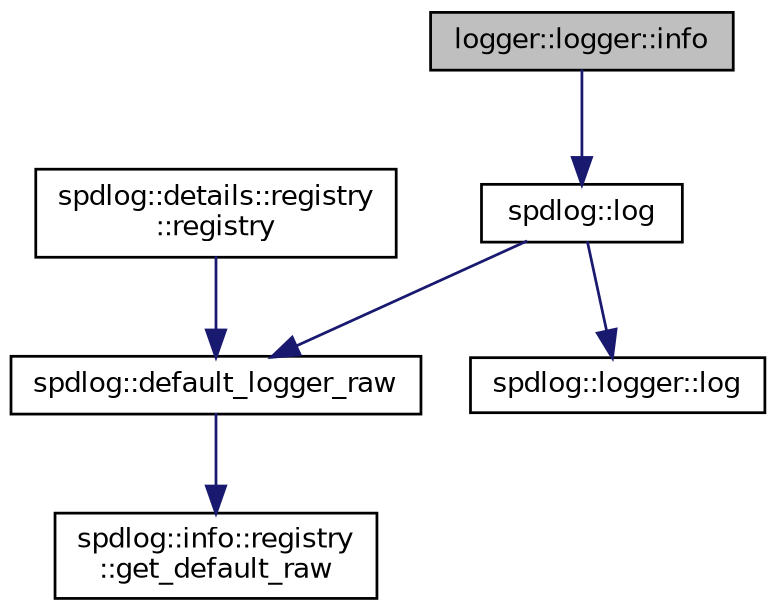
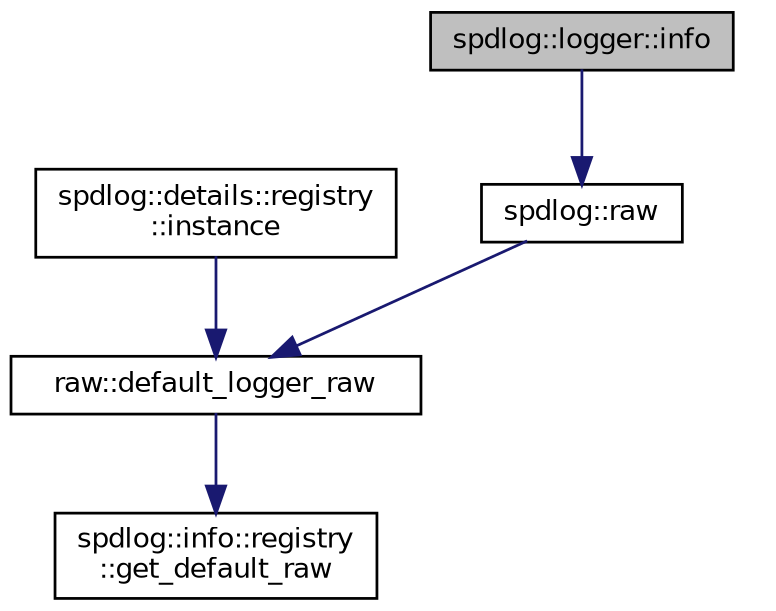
  digraph {
    rankdir=TB
    node [color=black fillcolor=white fontname=Helvetica fontsize=10 shape=record style=filled]
    edge [color=midnightblue fontname=Helvetica fontsize=10 labelfontname=Helvetica labelfontsize=10 style=solid]
-   n1 [fillcolor=grey75 fontcolor=black height=0.2 label="logger::logger::info" width=0.4]
-   n2 [height=0.2 label="spdlog::log" width=0.4]
-   n3 [height=0.2 label="spdlog::default_logger_raw" width=0.4]
-   n4 [height=0.2 label="spdlog::logger::log" width=0.4]
+   n1 [fillcolor=grey75 fontcolor=black height=0.2 label="spdlog::logger::info" width=0.4]
+   n2 [height=0.2 label="spdlog::raw" width=0.4]
+   n3 [height=0.2 label="raw::default_logger_raw" width=0.4]
    n5 [height=0.2 label="spdlog::info::registry\l::get_default_raw" width=0.4]
-   n6 [height=0.2 label="spdlog::details::registry\l::registry" width=0.4]
+   n6 [height=0.2 label="spdlog::details::registry\l::instance" width=0.4]
    n1 -> n2
    n2 -> n3
-   n2 -> n4
    n3 -> n5
    n6 -> n3
  }
